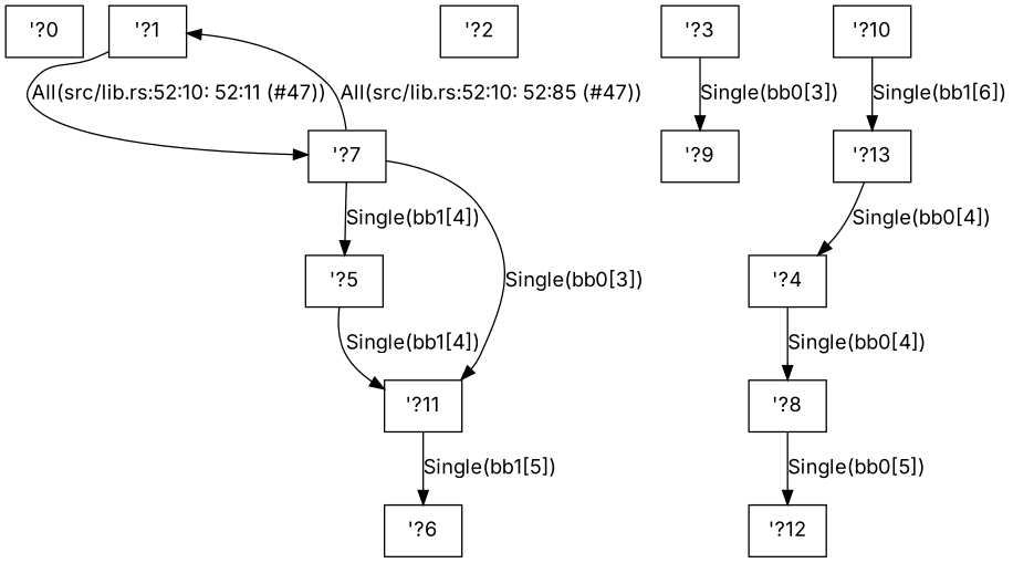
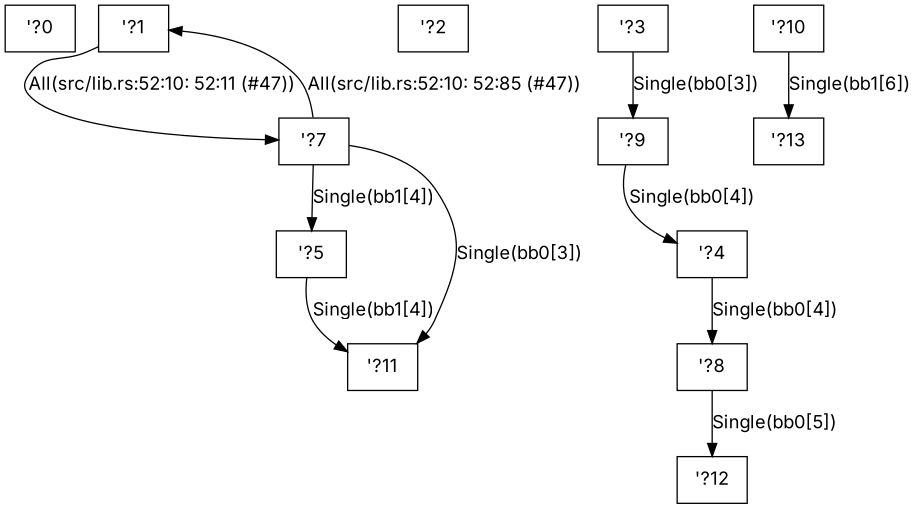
  digraph {
    fontname=Inter
    node [fontname=Inter shape=box]
    edge [fontname=Inter]
    n1 [label="\'?0"]
    n2 [label="\'?1"]
    n3 [label="\'?7"]
    n4 [label="\'?5"]
    n5 [label="\'?11"]
    n6 [label="\'?2"]
    n7 [label="\'?3"]
    n8 [label="\'?9"]
    n9 [label="\'?4"]
    n10 [label="\'?8"]
    n11 [label="\'?12"]
-   n12 [label="\'?6"]
    n13 [label="\'?10"]
    n14 [label="\'?13"]
    n2 -> n3 [label="All(src/lib.rs:52:10: 52:11 (#47))"]
    n3 -> n2 [label="All(src/lib.rs:52:10: 52:85 (#47))"]
    n3 -> n4 [label="Single(bb1[4])"]
    n3 -> n5 [label="Single(bb0[3])"]
    n4 -> n5 [label="Single(bb1[4])"]
-   n5 -> n12 [label="Single(bb1[5])"]
    n7 -> n8 [label="Single(bb0[3])"]
-   n14 -> n9 [label="Single(bb0[4])"]
+   n8 -> n9 [label="Single(bb0[4])"]
    n9 -> n10 [label="Single(bb0[4])"]
    n10 -> n11 [label="Single(bb0[5])"]
    n13 -> n14 [label="Single(bb1[6])"]
  }
